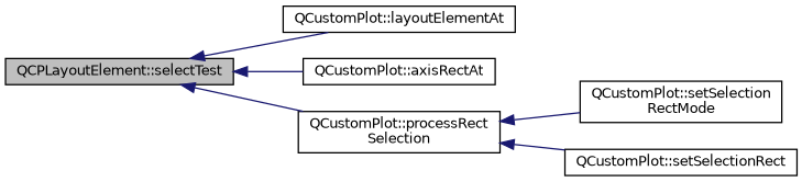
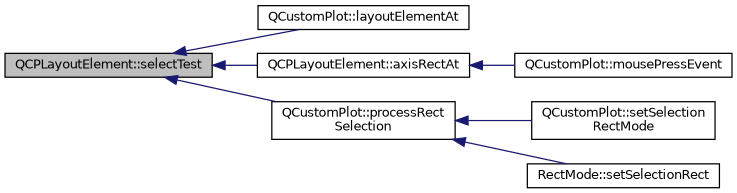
  digraph {
    rankdir=LR
    node [color=black fillcolor=white fontname=Helvetica fontsize=10 shape=record style=filled]
    edge [color=midnightblue dir=back fontname=Helvetica fontsize=10 labelfontname=Helvetica labelfontsize=10 style=solid]
    n1 [fillcolor=grey75 fontcolor=black height=0.2 label="QCPLayoutElement::selectTest" width=0.4]
    n2 [height=0.2 label="QCustomPlot::layoutElementAt" width=0.4]
-   n3 [height=0.2 label="QCustomPlot::axisRectAt" width=0.4]
+   n3 [height=0.2 label="QCPLayoutElement::axisRectAt" width=0.4]
    n4 [height=0.2 label="QCustomPlot::processRect\lSelection" width=0.4]
+   n5 [height=0.2 label="QCustomPlot::mousePressEvent" width=0.4]
    n6 [height=0.2 label="QCustomPlot::setSelection\lRectMode" width=0.4]
-   n7 [height=0.2 label="QCustomPlot::setSelectionRect" width=0.4]
+   n7 [height=0.2 label="RectMode::setSelectionRect" width=0.4]
    n1 -> n2
    n1 -> n3
    n1 -> n4
+   n3 -> n5
    n4 -> n6
    n4 -> n7
  }
